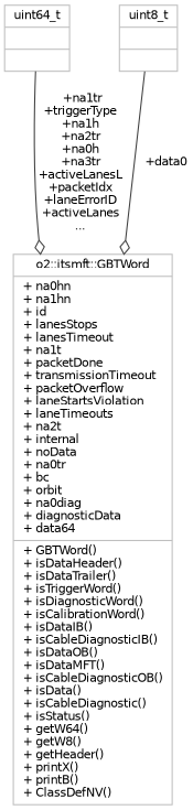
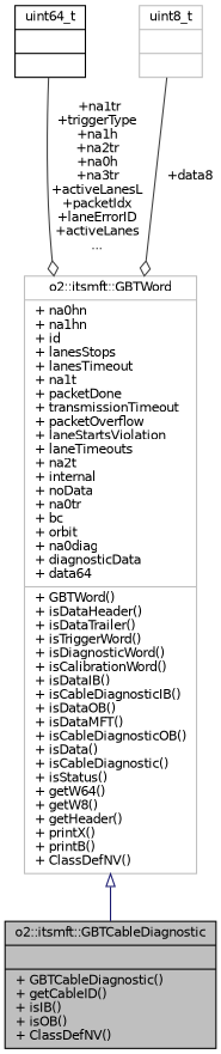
  digraph {
    node [color=black fontname=Helvetica fontsize=10 shape=record]
    edge [color=grey25 fontname=Helvetica fontsize=10 labelfontname=Helvetica labelfontsize=10 style=solid arrowhead=odiamond]
+   n1 [fillcolor=grey75 fontcolor=black height=0.2 label="{o2::itsmft::GBTCableDiagnostic\n||+ GBTCableDiagnostic()\l+ getCableID()\l+ isIB()\l+ isOB()\l+ ClassDefNV()\l}" style=filled width=0.4]
    n2 [color=grey75 height=0.2 label="{o2::itsmft::GBTWord\n|+ na0hn\l+ na1hn\l+ id\l+ lanesStops\l+ lanesTimeout\l+ na1t\l+ packetDone\l+ transmissionTimeout\l+ packetOverflow\l+ laneStartsViolation\l+ laneTimeouts\l+ na2t\l+ internal\l+ noData\l+ na0tr\l+ bc\l+ orbit\l+ na0diag\l+ diagnosticData\l+ data64\l|+ GBTWord()\l+ isDataHeader()\l+ isDataTrailer()\l+ isTriggerWord()\l+ isDiagnosticWord()\l+ isCalibrationWord()\l+ isDataIB()\l+ isCableDiagnosticIB()\l+ isDataOB()\l+ isDataMFT()\l+ isCableDiagnosticOB()\l+ isData()\l+ isCableDiagnostic()\l+ isStatus()\l+ getW64()\l+ getW8()\l+ getHeader()\l+ printX()\l+ printB()\l+ ClassDefNV()\l}" width=0.4]
-   n3 [color=grey75 height=0.2 label="{uint64_t\n||}" width=0.4]
+   n3 [height=0.2 label="{uint64_t\n||}" width=0.4]
    n4 [color=grey75 height=0.2 label="{uint8_t\n||}" width=0.4]
+   n2 -> n1 [arrowtail=onormal color=midnightblue dir=back arrowhead=""]
    n3 -> n2 [label=" +na1tr\n+triggerType\n+na1h\n+na2tr\n+na0h\n+na3tr\n+activeLanesL\n+packetIdx\n+laneErrorID\n+activeLanes\n..."]
-   n4 -> n2 [label=" +data0"]
+   n4 -> n2 [label=" +data8"]
  }
